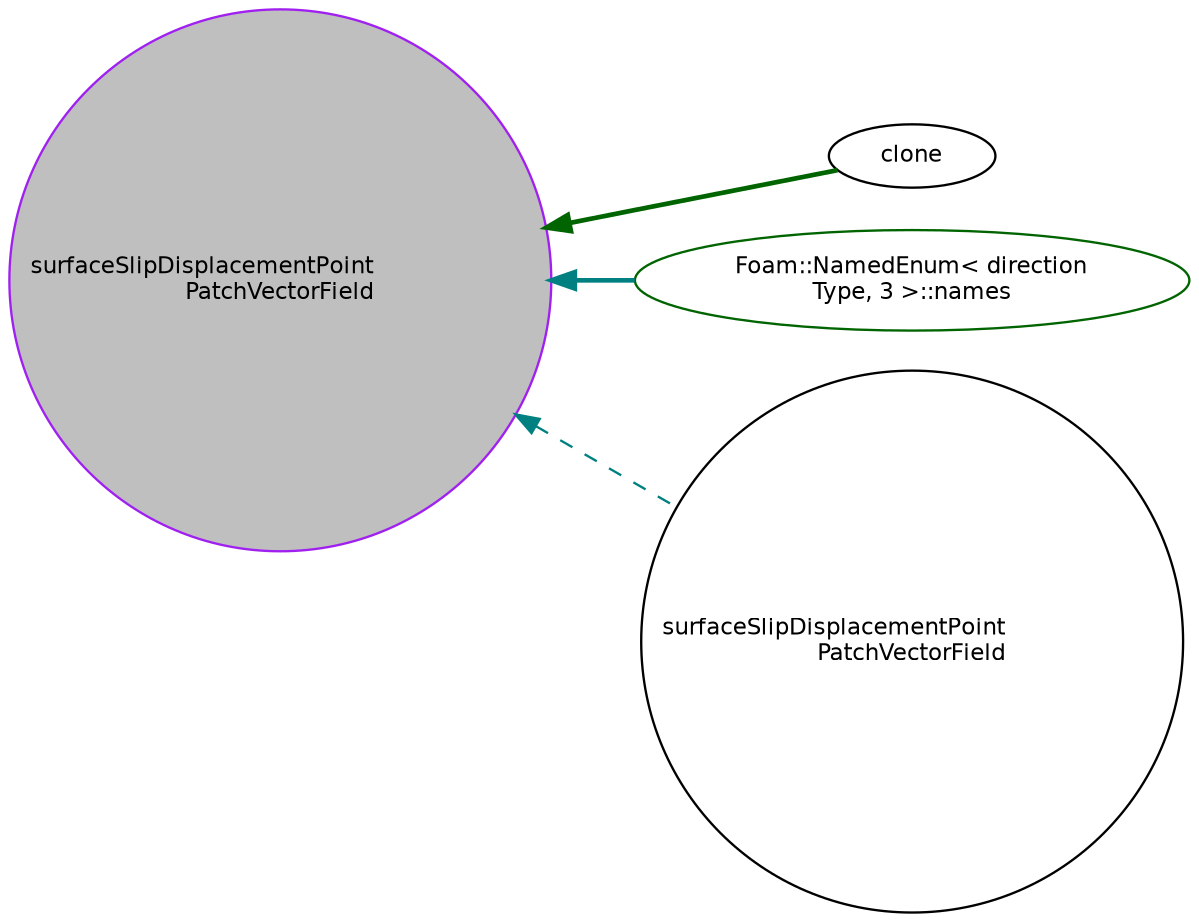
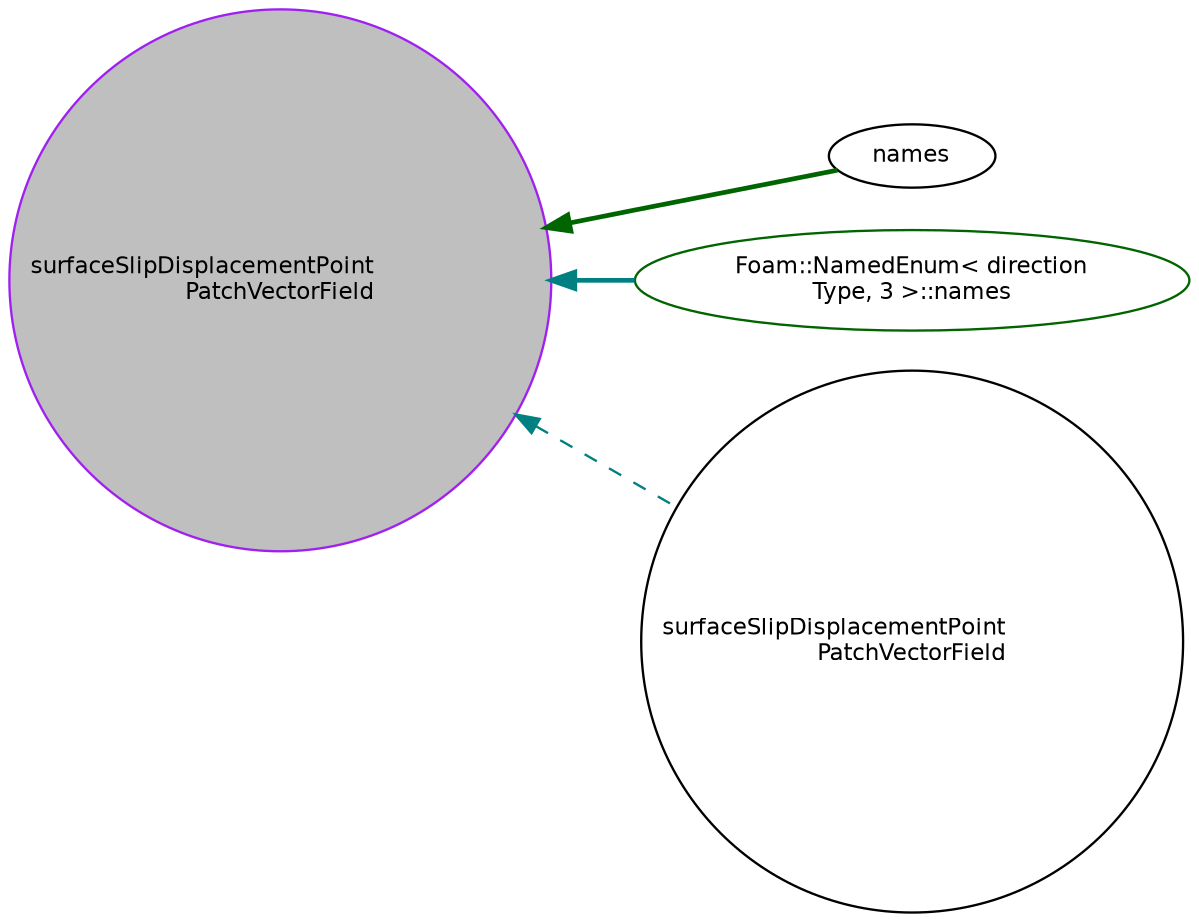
  digraph {
    rankdir=LR
    fontname="DejaVu Sans"
    node [color=black fontname="DejaVu Sans" fontsize=10 shape=circle]
    edge [color=teal dir=back fontname="DejaVu Sans" fontsize=10 labelfontname=Helvetica labelfontsize=10 style=bold]
    n1 [color=purple fillcolor=grey75 fontcolor=black height=0.2 label="surfaceSlipDisplacementPoint\lPatchVectorField" style=filled width=0.4]
-   n2 [height=0.2 label=clone shape=ellipse width=0.4]
+   n2 [height=0.2 label=names shape=ellipse width=0.4]
    n3 [color=darkgreen height=0.2 label="Foam::NamedEnum\< direction\lType, 3 \>::names" shape=ellipse width=0.4]
    n4 [height=0.2 label="surfaceSlipDisplacementPoint\lPatchVectorField" width=0.4]
    n1 -> n2 [color=darkgreen]
    n1 -> n3
    n1 -> n4 [style=dashed]
  }
